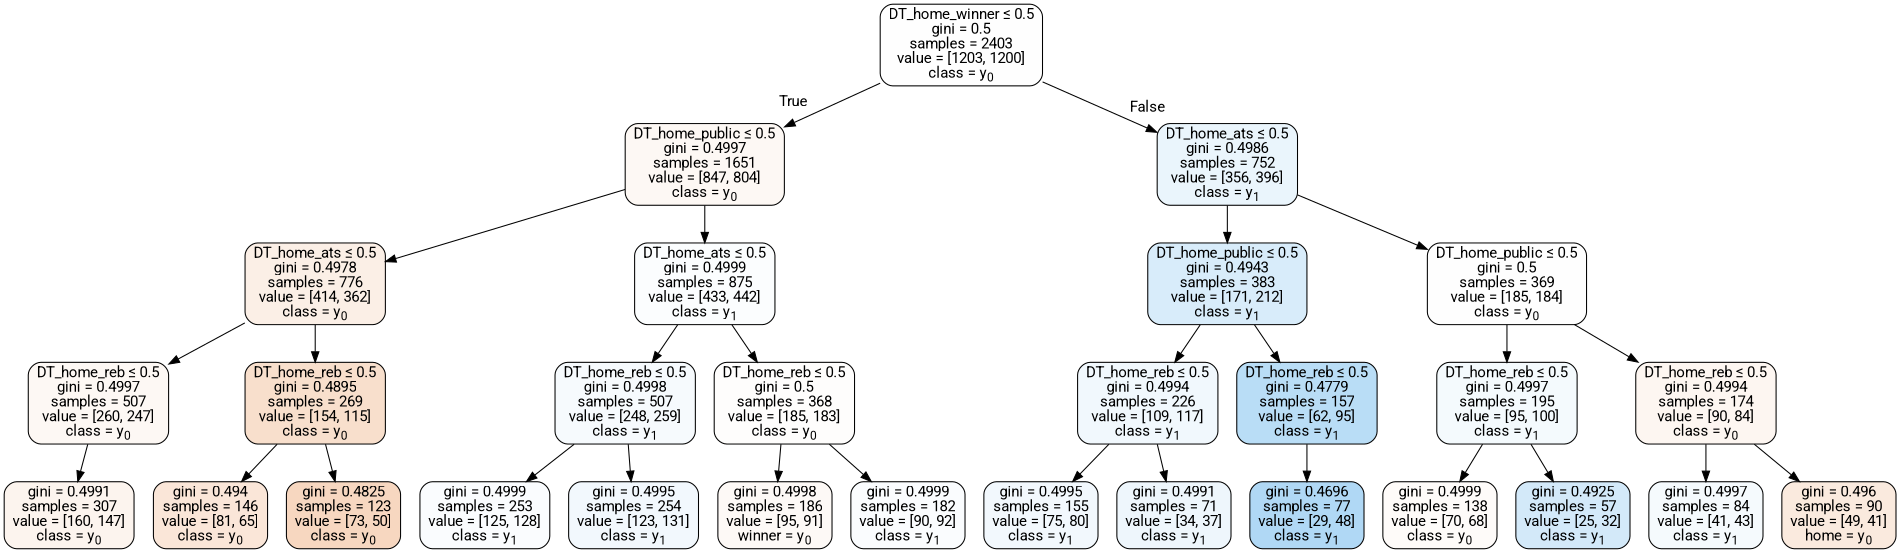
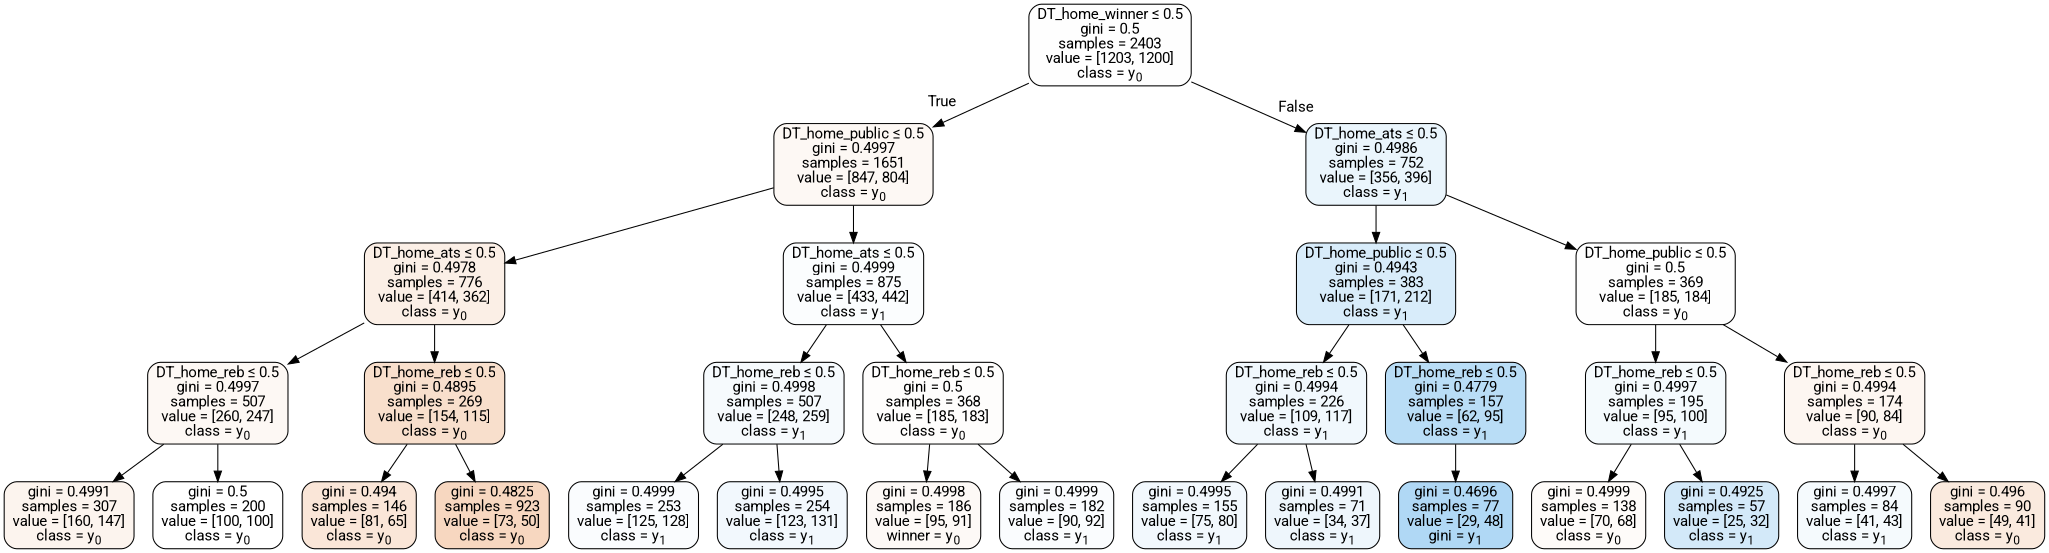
  digraph {
    fontname=Roboto
    node [color=black fillcolor="#e5813901" fontname=Roboto shape=box style="filled, rounded"]
    edge [fontname=Roboto]
    n1 [label=<DT_home_winner &le; 0.5<br/>gini = 0.5<br/>samples = 2403<br/>value = [1203, 1200]<br/>class = y<SUB>0</SUB>>]
    n2 [fillcolor="#e581390d" label=<DT_home_public &le; 0.5<br/>gini = 0.4997<br/>samples = 1651<br/>value = [847, 804]<br/>class = y<SUB>0</SUB>>]
    n3 [fillcolor="#399de51a" label=<DT_home_ats &le; 0.5<br/>gini = 0.4986<br/>samples = 752<br/>value = [356, 396]<br/>class = y<SUB>1</SUB>>]
    n4 [fillcolor="#e5813920" label=<DT_home_ats &le; 0.5<br/>gini = 0.4978<br/>samples = 776<br/>value = [414, 362]<br/>class = y<SUB>0</SUB>>]
    n5 [fillcolor="#399de505" label=<DT_home_ats &le; 0.5<br/>gini = 0.4999<br/>samples = 875<br/>value = [433, 442]<br/>class = y<SUB>1</SUB>>]
    n6 [fillcolor="#399de531" label=<DT_home_public &le; 0.5<br/>gini = 0.4943<br/>samples = 383<br/>value = [171, 212]<br/>class = y<SUB>1</SUB>>]
    n7 [label=<DT_home_public &le; 0.5<br/>gini = 0.5<br/>samples = 369<br/>value = [185, 184]<br/>class = y<SUB>0</SUB>>]
    n8 [fillcolor="#e581390d" label=<DT_home_reb &le; 0.5<br/>gini = 0.4997<br/>samples = 507<br/>value = [260, 247]<br/>class = y<SUB>0</SUB>>]
    n9 [fillcolor="#e5813941" label=<DT_home_reb &le; 0.5<br/>gini = 0.4895<br/>samples = 269<br/>value = [154, 115]<br/>class = y<SUB>0</SUB>>]
    n10 [fillcolor="#399de50b" label=<DT_home_reb &le; 0.5<br/>gini = 0.4998<br/>samples = 507<br/>value = [248, 259]<br/>class = y<SUB>1</SUB>>]
    n11 [fillcolor="#e5813903" label=<DT_home_reb &le; 0.5<br/>gini = 0.5<br/>samples = 368<br/>value = [185, 183]<br/>class = y<SUB>0</SUB>>]
    n12 [fillcolor="#e5813915" label=<gini = 0.4991<br/>samples = 307<br/>value = [160, 147]<br/>class = y<SUB>0</SUB>>]
+   n13 [fillcolor="#e5813900" label=<gini = 0.5<br/>samples = 200<br/>value = [100, 100]<br/>class = y<SUB>0</SUB>>]
    n14 [fillcolor="#e5813932" label=<gini = 0.494<br/>samples = 146<br/>value = [81, 65]<br/>class = y<SUB>0</SUB>>]
-   n15 [fillcolor="#e5813950" label=<gini = 0.4825<br/>samples = 123<br/>value = [73, 50]<br/>class = y<SUB>0</SUB>>]
+   n15 [fillcolor="#e5813950" label=<gini = 0.4825<br/>samples = 923<br/>value = [73, 50]<br/>class = y<SUB>0</SUB>>]
    n16 [fillcolor="#399de506" label=<gini = 0.4999<br/>samples = 253<br/>value = [125, 128]<br/>class = y<SUB>1</SUB>>]
    n17 [fillcolor="#399de510" label=<gini = 0.4995<br/>samples = 254<br/>value = [123, 131]<br/>class = y<SUB>1</SUB>>]
    n18 [fillcolor="#e581390b" label=<gini = 0.4998<br/>samples = 186<br/>value = [95, 91]<br/>winner = y<SUB>0</SUB>>]
    n19 [fillcolor="#399de506" label=<gini = 0.4999<br/>samples = 182<br/>value = [90, 92]<br/>class = y<SUB>1</SUB>>]
    n20 [fillcolor="#399de511" label=<DT_home_reb &le; 0.5<br/>gini = 0.4994<br/>samples = 226<br/>value = [109, 117]<br/>class = y<SUB>1</SUB>>]
    n21 [fillcolor="#399de559" label=<DT_home_reb &le; 0.5<br/>gini = 0.4779<br/>samples = 157<br/>value = [62, 95]<br/>class = y<SUB>1</SUB>>]
    n22 [fillcolor="#399de50d" label=<DT_home_reb &le; 0.5<br/>gini = 0.4997<br/>samples = 195<br/>value = [95, 100]<br/>class = y<SUB>1</SUB>>]
    n23 [fillcolor="#e5813911" label=<DT_home_reb &le; 0.5<br/>gini = 0.4994<br/>samples = 174<br/>value = [90, 84]<br/>class = y<SUB>0</SUB>>]
    n24 [fillcolor="#399de510" label=<gini = 0.4995<br/>samples = 155<br/>value = [75, 80]<br/>class = y<SUB>1</SUB>>]
    n25 [fillcolor="#399de515" label=<gini = 0.4991<br/>samples = 71<br/>value = [34, 37]<br/>class = y<SUB>1</SUB>>]
-   n26 [fillcolor="#399de565" label=<gini = 0.4696<br/>samples = 77<br/>value = [29, 48]<br/>class = y<SUB>1</SUB>>]
+   n26 [fillcolor="#399de565" label=<gini = 0.4696<br/>samples = 77<br/>value = [29, 48]<br/>gini = y<SUB>1</SUB>>]
    n27 [fillcolor="#e5813907" label=<gini = 0.4999<br/>samples = 138<br/>value = [70, 68]<br/>class = y<SUB>0</SUB>>]
    n28 [fillcolor="#399de538" label=<gini = 0.4925<br/>samples = 57<br/>value = [25, 32]<br/>class = y<SUB>1</SUB>>]
    n29 [fillcolor="#399de50c" label=<gini = 0.4997<br/>samples = 84<br/>value = [41, 43]<br/>class = y<SUB>1</SUB>>]
-   n30 [fillcolor="#e581392a" label=<gini = 0.496<br/>samples = 90<br/>value = [49, 41]<br/>home = y<SUB>0</SUB>>]
+   n30 [fillcolor="#e581392a" label=<gini = 0.496<br/>samples = 90<br/>value = [49, 41]<br/>class = y<SUB>0</SUB>>]
    n1 -> n2 [headlabel=True labelangle=45 labeldistance=2.5]
    n1 -> n3 [headlabel=False labelangle=-45 labeldistance=2.5]
    n2 -> n4
    n2 -> n5
    n3 -> n6
    n3 -> n7
    n4 -> n8
    n4 -> n9
    n5 -> n10
    n5 -> n11
    n6 -> n20
    n6 -> n21
    n7 -> n22
    n7 -> n23
    n8 -> n12
+   n8 -> n13
    n9 -> n14
    n9 -> n15
    n10 -> n16
    n10 -> n17
    n11 -> n18
    n11 -> n19
    n20 -> n24
    n20 -> n25
    n21 -> n26
    n22 -> n27
    n22 -> n28
    n23 -> n29
    n23 -> n30
  }
